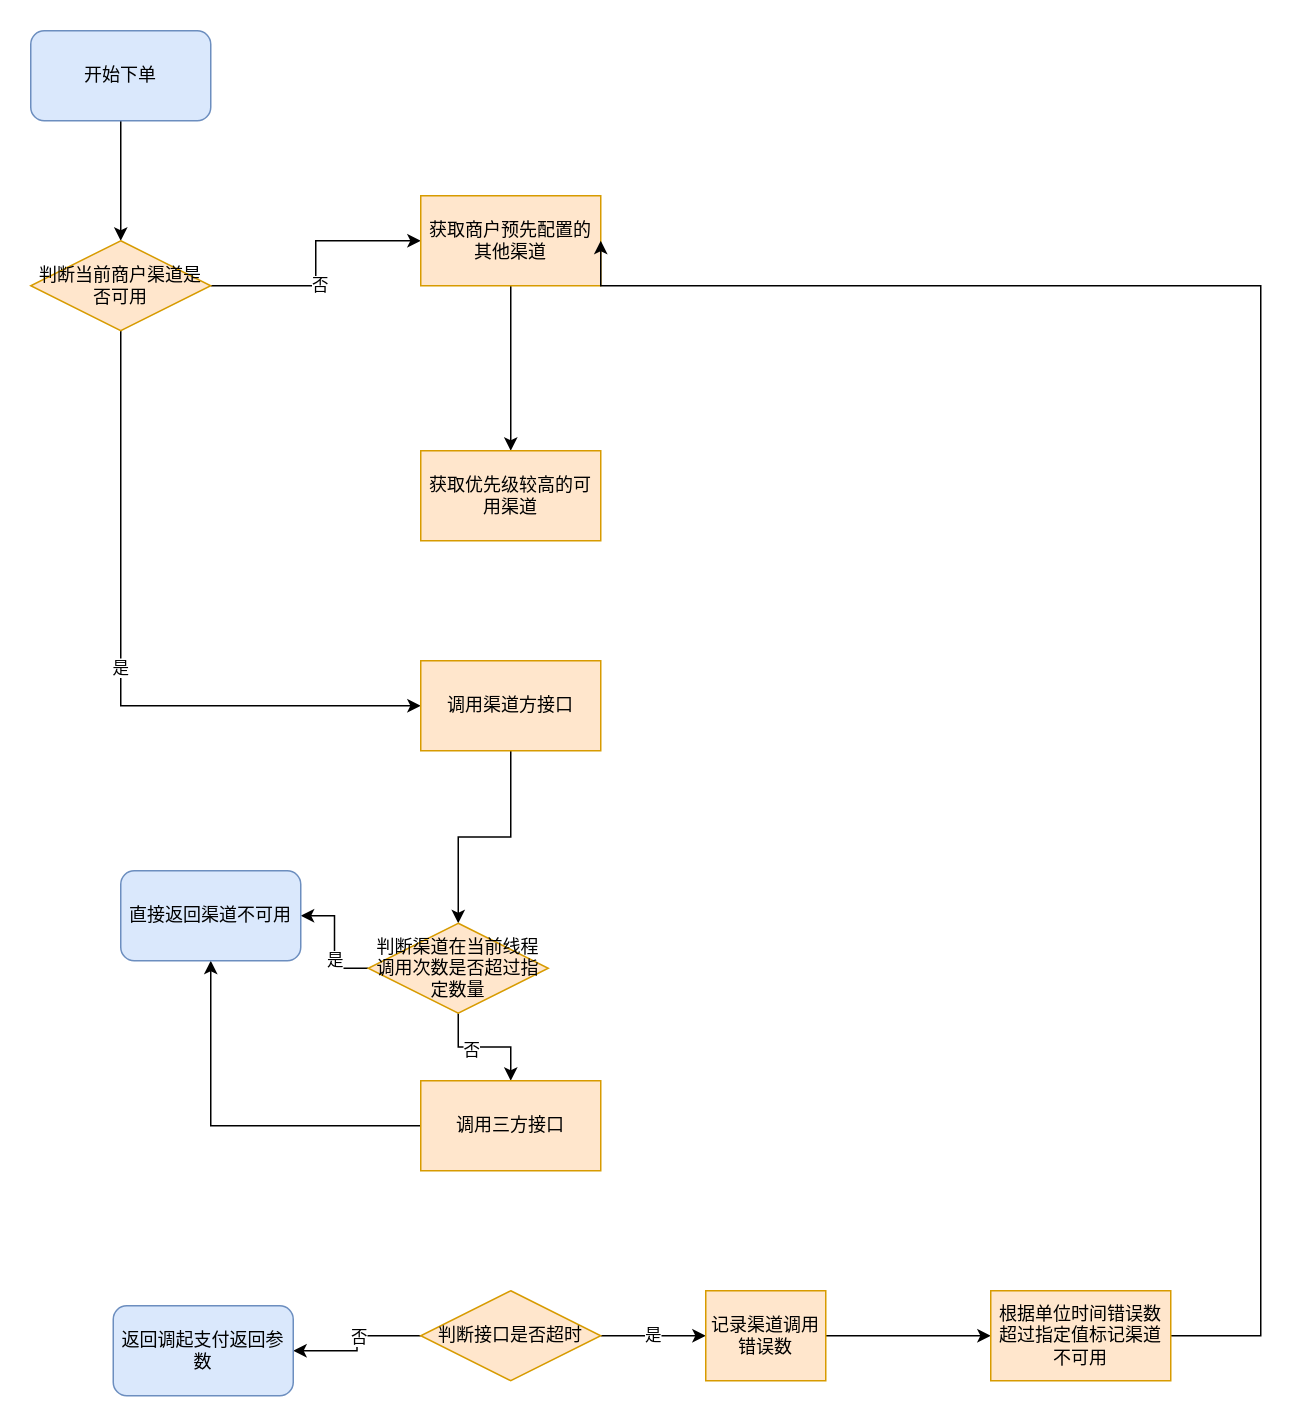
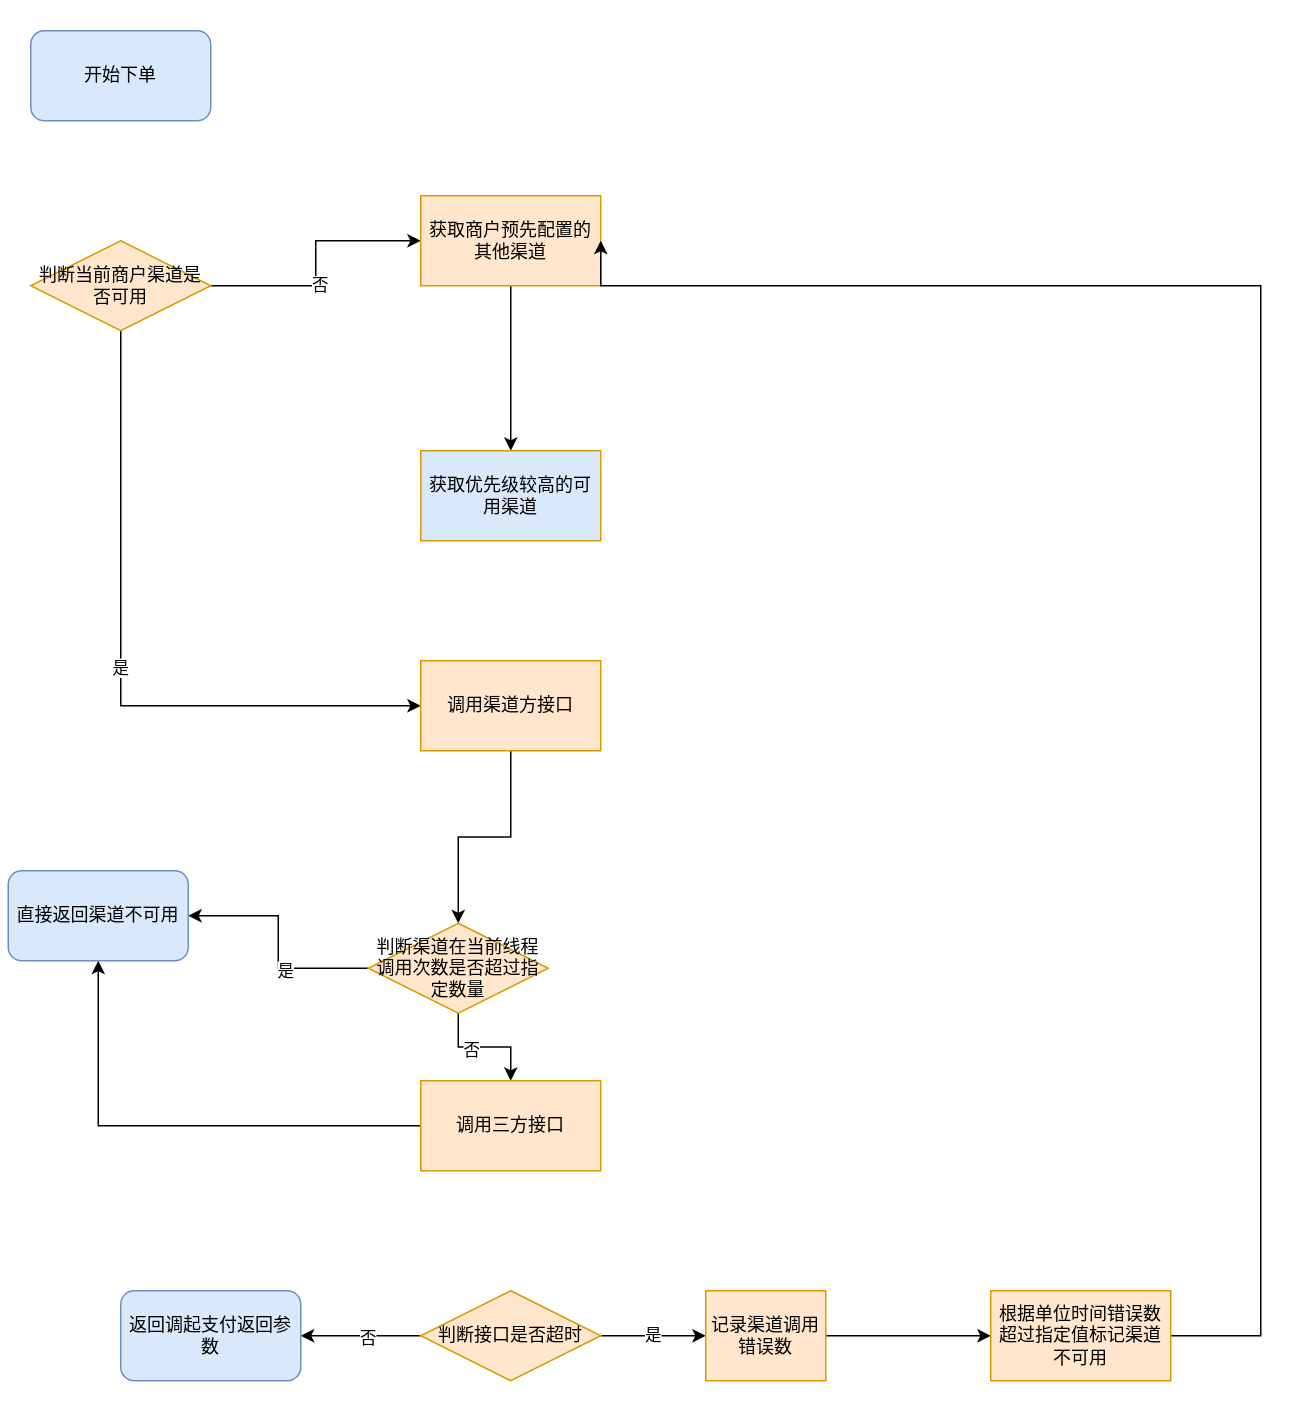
  <mxCell id="0" />
  <mxCell id="1" parent="0" />
- <mxCell id="2" value="" style="edgeStyle=orthogonalEdgeStyle;rounded=0;orthogonalLoop=1;jettySize=auto;html=1;" edge="1" parent="1" source="3" target="7"><mxGeometry relative="1" as="geometry" /></mxCell>
  <mxCell id="3" value="开始下单" style="rounded=1;whiteSpace=wrap;html=1;fontFamily=Helvetica;fontSize=12;fontColor=default;align=center;strokeColor=#6c8ebf;fillColor=#dae8fc;" vertex="1" parent="1"><mxGeometry x="20" y="20" width="120" height="60" as="geometry" /></mxCell>
  <mxCell id="4" value="是" style="edgeStyle=orthogonalEdgeStyle;rounded=0;orthogonalLoop=1;jettySize=auto;html=1;entryX=0;entryY=0.5;entryDx=0;entryDy=0;" edge="1" parent="1" source="7" target="12"><mxGeometry relative="1" as="geometry"><mxPoint x="80" y="300" as="targetPoint" /><Array as="points"><mxPoint x="80" y="470" /></Array></mxGeometry></mxCell>
  <mxCell id="5" value="" style="edgeStyle=orthogonalEdgeStyle;rounded=0;orthogonalLoop=1;jettySize=auto;html=1;" edge="1" parent="1" source="7" target="9"><mxGeometry relative="1" as="geometry" /></mxCell>
  <mxCell id="6" value="否" style="edgeLabel;html=1;align=center;verticalAlign=middle;resizable=0;points=[];" vertex="1" connectable="0" parent="5"><mxGeometry x="-0.15" y="-2" relative="1" as="geometry"><mxPoint y="1" as="offset" /></mxGeometry></mxCell>
  <mxCell id="7" value="判断当前商户渠道是否可用" style="rhombus;whiteSpace=wrap;html=1;fontFamily=Helvetica;fontSize=12;align=center;strokeColor=#d79b00;fillColor=#ffe6cc;" vertex="1" parent="1"><mxGeometry x="20" y="160" width="120" height="60" as="geometry" /></mxCell>
  <mxCell id="8" value="" style="edgeStyle=orthogonalEdgeStyle;rounded=0;orthogonalLoop=1;jettySize=auto;html=1;" edge="1" parent="1" source="9" target="10"><mxGeometry relative="1" as="geometry" /></mxCell>
  <mxCell id="9" value="获取商户预先配置的其他渠道" style="whiteSpace=wrap;html=1;fillColor=#ffe6cc;strokeColor=#d79b00;" vertex="1" parent="1"><mxGeometry x="280" y="130" width="120" height="60" as="geometry" /></mxCell>
- <mxCell id="10" value="获取优先级较高的可用渠道" style="whiteSpace=wrap;html=1;fillColor=#ffe6cc;strokeColor=#d79b00;" vertex="1" parent="1"><mxGeometry x="280" y="300" width="120" height="60" as="geometry" /></mxCell>
+ <mxCell id="10" value="获取优先级较高的可用渠道" style="whiteSpace=wrap;html=1;fillColor=#dae8fc;strokeColor=#d79b00;" vertex="1" parent="1"><mxGeometry x="280" y="300" width="120" height="60" as="geometry" /></mxCell>
  <mxCell id="11" value="" style="edgeStyle=orthogonalEdgeStyle;rounded=0;orthogonalLoop=1;jettySize=auto;html=1;" edge="1" parent="1" source="12" target="17"><mxGeometry relative="1" as="geometry" /></mxCell>
  <mxCell id="12" value="调用渠道方接口" style="whiteSpace=wrap;html=1;fillColor=#ffe6cc;strokeColor=#d79b00;" vertex="1" parent="1"><mxGeometry x="280" y="440" width="120" height="60" as="geometry" /></mxCell>
  <mxCell id="13" value="" style="edgeStyle=orthogonalEdgeStyle;rounded=0;orthogonalLoop=1;jettySize=auto;html=1;" edge="1" parent="1" source="17" target="19"><mxGeometry relative="1" as="geometry" /></mxCell>
  <mxCell id="14" value="否" style="edgeLabel;html=1;align=center;verticalAlign=middle;resizable=0;points=[];" vertex="1" connectable="0" parent="13"><mxGeometry x="-0.237" y="-2" relative="1" as="geometry"><mxPoint as="offset" /></mxGeometry></mxCell>
  <mxCell id="15" value="" style="edgeStyle=orthogonalEdgeStyle;rounded=0;orthogonalLoop=1;jettySize=auto;html=1;" edge="1" parent="1" source="17" target="20"><mxGeometry relative="1" as="geometry" /></mxCell>
  <mxCell id="16" value="是" style="edgeLabel;html=1;align=center;verticalAlign=middle;resizable=0;points=[];" vertex="1" connectable="0" parent="15"><mxGeometry x="-0.275" relative="1" as="geometry"><mxPoint y="1" as="offset" /></mxGeometry></mxCell>
  <mxCell id="17" value="判断渠道在当前线程调用次数是否超过指定数量" style="rhombus;whiteSpace=wrap;html=1;fontFamily=Helvetica;fontSize=12;fontColor=default;align=center;strokeColor=#d79b00;fillColor=#ffe6cc;" vertex="1" parent="1"><mxGeometry x="245" y="615" width="120" height="60" as="geometry" /></mxCell>
  <mxCell id="18" value="" style="edgeStyle=orthogonalEdgeStyle;rounded=0;orthogonalLoop=1;jettySize=auto;html=1;" edge="1" parent="1" source="19" target="20"><mxGeometry relative="1" as="geometry" /></mxCell>
  <mxCell id="19" value="调用三方接口" style="whiteSpace=wrap;html=1;fillColor=#ffe6cc;strokeColor=#d79b00;" vertex="1" parent="1"><mxGeometry x="280" y="720" width="120" height="60" as="geometry" /></mxCell>
- <mxCell id="20" value="直接返回渠道不可用" style="rounded=1;whiteSpace=wrap;html=1;fontFamily=Helvetica;fontSize=12;fontColor=default;align=center;strokeColor=#6c8ebf;fillColor=#dae8fc;" vertex="1" parent="1"><mxGeometry x="80" y="580" width="120" height="60" as="geometry" /></mxCell>
+ <mxCell id="20" value="直接返回渠道不可用" style="rounded=1;whiteSpace=wrap;html=1;fontFamily=Helvetica;fontSize=12;fontColor=default;align=center;strokeColor=#6c8ebf;fillColor=#dae8fc;" vertex="1" parent="1"><mxGeometry x="5" y="580" width="120" height="60" as="geometry" /></mxCell>
  <mxCell id="21" style="edgeStyle=orthogonalEdgeStyle;rounded=0;orthogonalLoop=1;jettySize=auto;html=1;exitX=0;exitY=0.5;exitDx=0;exitDy=0;" edge="1" parent="1" source="24" target="25"><mxGeometry relative="1" as="geometry" /></mxCell>
  <mxCell id="22" value="否" style="edgeLabel;html=1;align=center;verticalAlign=middle;resizable=0;points=[];" vertex="1" connectable="0" parent="21"><mxGeometry x="-0.1" y="1" relative="1" as="geometry"><mxPoint as="offset" /></mxGeometry></mxCell>
  <mxCell id="23" value="是" style="edgeStyle=orthogonalEdgeStyle;rounded=0;orthogonalLoop=1;jettySize=auto;html=1;" edge="1" parent="1" source="24" target="27"><mxGeometry relative="1" as="geometry" /></mxCell>
  <mxCell id="24" value="判断接口是否超时" style="rhombus;whiteSpace=wrap;html=1;fontFamily=Helvetica;fontSize=12;fontColor=default;align=center;strokeColor=#d79b00;fillColor=#ffe6cc;" vertex="1" parent="1"><mxGeometry x="280" y="860" width="120" height="60" as="geometry" /></mxCell>
- <mxCell id="25" value="返回调起支付返回参数" style="rounded=1;whiteSpace=wrap;html=1;fontFamily=Helvetica;fontSize=12;fontColor=default;align=center;strokeColor=#6c8ebf;fillColor=#dae8fc;" vertex="1" parent="1"><mxGeometry x="75" y="870" width="120" height="60" as="geometry" /></mxCell>
+ <mxCell id="25" value="返回调起支付返回参数" style="rounded=1;whiteSpace=wrap;html=1;fontFamily=Helvetica;fontSize=12;fontColor=default;align=center;strokeColor=#6c8ebf;fillColor=#dae8fc;" vertex="1" parent="1"><mxGeometry x="80" y="860" width="120" height="60" as="geometry" /></mxCell>
  <mxCell id="26" value="" style="edgeStyle=orthogonalEdgeStyle;rounded=0;orthogonalLoop=1;jettySize=auto;html=1;" edge="1" parent="1" source="27" target="29"><mxGeometry relative="1" as="geometry" /></mxCell>
  <mxCell id="27" value="记录渠道调用错误数" style="whiteSpace=wrap;html=1;fillColor=#ffe6cc;strokeColor=#d79b00;" vertex="1" parent="1"><mxGeometry x="470" y="860" width="80" height="60" as="geometry" /></mxCell>
  <mxCell id="28" style="edgeStyle=orthogonalEdgeStyle;rounded=0;orthogonalLoop=1;jettySize=auto;html=1;exitX=1;exitY=0.5;exitDx=0;exitDy=0;entryX=1;entryY=0.5;entryDx=0;entryDy=0;" edge="1" parent="1" source="29" target="9"><mxGeometry relative="1" as="geometry"><mxPoint x="480" y="320" as="targetPoint" /><Array as="points"><mxPoint x="840" y="890" /><mxPoint x="840" y="190" /></Array></mxGeometry></mxCell>
  <mxCell id="29" value="根据单位时间错误数超过指定值标记渠道不可用" style="whiteSpace=wrap;html=1;fillColor=#ffe6cc;strokeColor=#d79b00;" vertex="1" parent="1"><mxGeometry x="660" y="860" width="120" height="60" as="geometry" /></mxCell>
